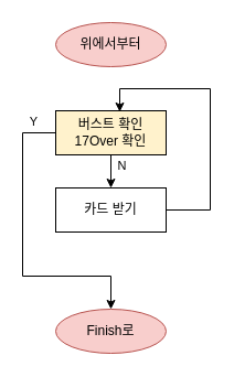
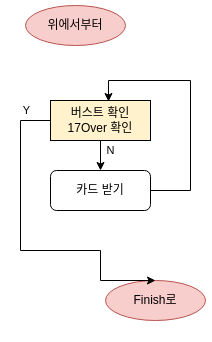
  <mxCell id="0" />
  <mxCell id="1" parent="0" />
- <mxCell id="2" value="위에서부터" style="ellipse;whiteSpace=wrap;html=1;align=center;fillColor=#f8cecc;strokeColor=#b85450;" parent="1" vertex="1"><mxGeometry x="50" y="20" width="100" height="40" as="geometry" /></mxCell>
- <mxCell id="3" value="Finish로" style="ellipse;whiteSpace=wrap;html=1;align=center;fillColor=#f8cecc;strokeColor=#b85450;" parent="1" vertex="1"><mxGeometry x="50" y="280" width="100" height="40" as="geometry" /></mxCell>
+ <mxCell id="2" value="위에서부터" style="ellipse;whiteSpace=wrap;html=1;align=center;fillColor=#f8cecc;strokeColor=#b85450;" parent="1" vertex="1"><mxGeometry x="25" y="5" width="100" height="40" as="geometry" /></mxCell>
+ <mxCell id="3" value="Finish로" style="ellipse;whiteSpace=wrap;html=1;align=center;fillColor=#f8cecc;strokeColor=#b85450;" parent="1" vertex="1"><mxGeometry x="105" y="280" width="100" height="40" as="geometry" /></mxCell>
  <mxCell id="4" value="N" style="edgeStyle=orthogonalEdgeStyle;rounded=0;orthogonalLoop=1;jettySize=auto;html=1;" parent="1" source="6" target="7" edge="1"><mxGeometry x="0.2" y="10" relative="1" as="geometry"><mxPoint as="offset" /></mxGeometry></mxCell>
  <mxCell id="5" value="Y" style="edgeStyle=orthogonalEdgeStyle;rounded=0;orthogonalLoop=1;jettySize=auto;html=1;entryX=0.5;entryY=0;entryDx=0;entryDy=0;" parent="1" source="6" target="3" edge="1"><mxGeometry x="-0.852" y="-10" relative="1" as="geometry"><Array as="points"><mxPoint x="20" y="120" /><mxPoint x="20" y="250" /><mxPoint x="100" y="250" /></Array><mxPoint as="offset" /></mxGeometry></mxCell>
  <mxCell id="6" value="버스트 확인&lt;div&gt;17Over 확인&lt;/div&gt;" style="whiteSpace=wrap;html=1;align=center;fillColor=#fff2cc;" parent="1" vertex="1"><mxGeometry x="50" y="100" width="100" height="40" as="geometry" /></mxCell>
- <mxCell id="7" value="카드 받기" style="whiteSpace=wrap;html=1;align=center;" parent="1" vertex="1"><mxGeometry x="50" y="170" width="100" height="40" as="geometry" /></mxCell>
+ <mxCell id="7" value="카드 받기" style="whiteSpace=wrap;html=1;align=center;rounded=1;" parent="1" vertex="1"><mxGeometry x="50" y="170" width="100" height="40" as="geometry" /></mxCell>
  <mxCell id="8" style="edgeStyle=orthogonalEdgeStyle;rounded=0;orthogonalLoop=1;jettySize=auto;html=1;entryX=0.58;entryY=0.025;entryDx=0;entryDy=0;entryPerimeter=0;exitX=1;exitY=0.5;exitDx=0;exitDy=0;" edge="1" parent="1" source="7" target="6"><mxGeometry relative="1" as="geometry"><Array as="points"><mxPoint x="190" y="190" /><mxPoint x="190" y="80" /><mxPoint x="108" y="80" /></Array></mxGeometry></mxCell>
